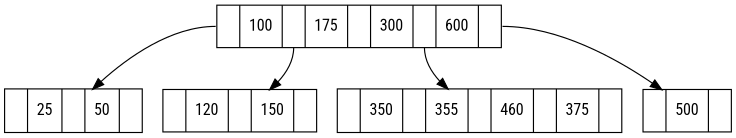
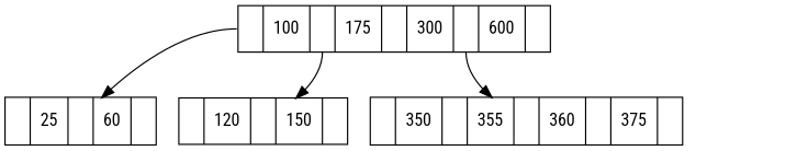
  digraph {
    fontname="Roboto Condensed"
    node [fontname="Roboto Condensed" shape=record]
    edge [fontname="Roboto Condensed"]
    n1 [label="<f0> | 100 | <f1> | 175 | <f2> | 300 | <f3> | 600 | <f4>"]
-   n2 [label="<f0> | 25 | <f1> | 50 | <f2>"]
+   n2 [label="<f0> | 25 | <f1> | 60 | <f2>"]
    n3 [label="<f0> | 120 | <f1> | 150 | <f2>"]
-   n4 [label="<f0> | 350 | <f1> | 355 | <f2> | 460 | <f3> | 375 | <f4>"]
-   n5 [label="<f0> | 500 | <f1>"]
+   n4 [label="<f0> | 350 | <f1> | 355 | <f2> | 360 | <f3> | 375 | <f4>"]
    n1 -> n2 [tailport=f0]
    n1 -> n3 [tailport=f1]
    n1 -> n4 [tailport=f3]
-   n1 -> n5 [tailport=f4]
  }
